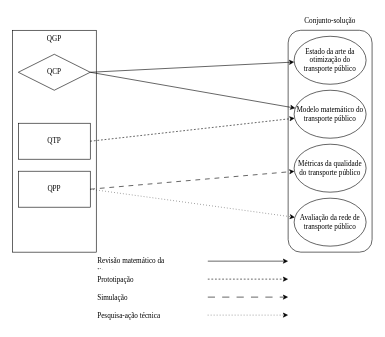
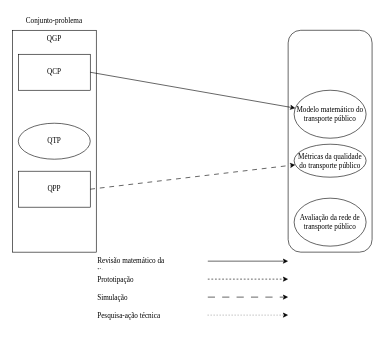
  <mxCell id="0" />
  <mxCell id="1" parent="0" />
  <mxCell id="2" value="" style="rounded=1;whiteSpace=wrap;html=1;fillColor=none;" vertex="1" parent="1"><mxGeometry x="480" y="50" width="140" height="370" as="geometry" /></mxCell>
- <mxCell id="3" value="&lt;font face=&quot;Times New Roman&quot;&gt;Estado da arte da otimização do transporte público&lt;/font&gt;" style="ellipse;whiteSpace=wrap;html=1;fillColor=none;" vertex="1" parent="1"><mxGeometry x="490" y="60" width="120" height="80" as="geometry" /></mxCell>
  <mxCell id="4" value="&lt;font face=&quot;Times New Roman&quot;&gt;Modelo matemático do transporte público&lt;/font&gt;" style="ellipse;whiteSpace=wrap;html=1;fillColor=none;" vertex="1" parent="1"><mxGeometry x="490" y="150" width="120" height="80" as="geometry" /></mxCell>
- <mxCell id="5" value="&lt;font face=&quot;Times New Roman&quot;&gt;Métricas da qualidade do transporte público&lt;/font&gt;" style="ellipse;whiteSpace=wrap;html=1;fillColor=none;" vertex="1" parent="1"><mxGeometry x="490" y="240" width="120" height="80" as="geometry" /></mxCell>
+ <mxCell id="5" value="&lt;font face=&quot;Times New Roman&quot;&gt;Métricas da qualidade do transporte público&lt;/font&gt;" style="ellipse;whiteSpace=wrap;html=1;fillColor=none;" vertex="1" parent="1"><mxGeometry x="490" y="240" width="120" height="55" as="geometry" /></mxCell>
  <mxCell id="6" value="&lt;font face=&quot;Times New Roman&quot;&gt;Avaliação da rede de transporte público&lt;/font&gt;" style="ellipse;whiteSpace=wrap;html=1;fillColor=none;" vertex="1" parent="1"><mxGeometry x="490" y="330" width="120" height="80" as="geometry" /></mxCell>
  <mxCell id="7" value="" style="rounded=0;whiteSpace=wrap;html=1;fillColor=none;" vertex="1" parent="1"><mxGeometry x="20" y="50" width="140" height="370" as="geometry" /></mxCell>
- <mxCell id="8" value="&lt;font face=&quot;Times New Roman&quot;&gt;Conjunto-solução&lt;/font&gt;" style="text;html=1;align=center;verticalAlign=middle;whiteSpace=wrap;rounded=0;" vertex="1" parent="1"><mxGeometry x="480" y="20" width="140" height="30" as="geometry" /></mxCell>
- <mxCell id="10" style="rounded=0;orthogonalLoop=1;jettySize=auto;html=1;exitX=1;exitY=0.5;exitDx=0;exitDy=0;" edge="1" parent="1" source="12" target="3"><mxGeometry relative="1" as="geometry" /></mxCell>
+ <mxCell id="9" value="&lt;font face=&quot;Times New Roman&quot;&gt;Conjunto-problema&lt;/font&gt;" style="text;html=1;align=center;verticalAlign=middle;whiteSpace=wrap;rounded=0;" vertex="1" parent="1"><mxGeometry x="20" y="20" width="140" height="30" as="geometry" /></mxCell>
  <mxCell id="11" style="rounded=0;orthogonalLoop=1;jettySize=auto;html=1;exitX=1;exitY=0.5;exitDx=0;exitDy=0;" edge="1" parent="1" source="12" target="4"><mxGeometry relative="1" as="geometry" /></mxCell>
- <mxCell id="12" value="&lt;font face=&quot;Times New Roman&quot;&gt;QCP&lt;/font&gt;" style="rhombus;whiteSpace=wrap;html=1;fillColor=none;" vertex="1" parent="1"><mxGeometry x="30" y="90" width="120" height="60" as="geometry" /></mxCell>
- <mxCell id="13" style="rounded=0;orthogonalLoop=1;jettySize=auto;html=1;exitX=1;exitY=0.5;exitDx=0;exitDy=0;dashed=1;" edge="1" parent="1" source="14" target="4"><mxGeometry relative="1" as="geometry" /></mxCell>
- <mxCell id="14" value="&lt;font face=&quot;Times New Roman&quot;&gt;QTP&lt;/font&gt;" style="rounded=0;whiteSpace=wrap;html=1;fillColor=none;" vertex="1" parent="1"><mxGeometry x="30" y="205" width="120" height="60" as="geometry" /></mxCell>
+ <mxCell id="12" value="&lt;font face=&quot;Times New Roman&quot;&gt;QCP&lt;/font&gt;" style="rounded=0;whiteSpace=wrap;html=1;fillColor=none;" vertex="1" parent="1"><mxGeometry x="30" y="90" width="120" height="60" as="geometry" /></mxCell>
+ <mxCell id="14" value="&lt;font face=&quot;Times New Roman&quot;&gt;QTP&lt;/font&gt;" style="ellipse;whiteSpace=wrap;html=1;fillColor=none;" vertex="1" parent="1"><mxGeometry x="30" y="205" width="120" height="60" as="geometry" /></mxCell>
  <mxCell id="15" style="rounded=0;orthogonalLoop=1;jettySize=auto;html=1;exitX=1;exitY=0.5;exitDx=0;exitDy=0;dashed=1;dashPattern=8 8;" edge="1" parent="1" source="17" target="5"><mxGeometry relative="1" as="geometry" /></mxCell>
- <mxCell id="16" style="rounded=0;orthogonalLoop=1;jettySize=auto;html=1;exitX=1;exitY=0.5;exitDx=0;exitDy=0;dashed=1;dashPattern=1 4;" edge="1" parent="1" source="17" target="6"><mxGeometry relative="1" as="geometry" /></mxCell>
  <mxCell id="17" value="&lt;font face=&quot;Times New Roman&quot;&gt;QPP&lt;/font&gt;" style="rounded=0;whiteSpace=wrap;html=1;fillColor=none;" vertex="1" parent="1"><mxGeometry x="30" y="285" width="120" height="60" as="geometry" /></mxCell>
  <mxCell id="18" value="&lt;font face=&quot;Times New Roman&quot;&gt;QGP&lt;/font&gt;" style="text;html=1;align=center;verticalAlign=middle;whiteSpace=wrap;rounded=0;" vertex="1" parent="1"><mxGeometry x="60" y="50" width="60" height="30" as="geometry" /></mxCell>
  <mxCell id="19" value="" style="shape=table;startSize=0;container=1;collapsible=0;childLayout=tableLayout;fontSize=12;fillColor=none;strokeColor=none;fontColor=none;noLabel=1;fontFamily=Times New Roman;spacing=0;" vertex="1" parent="1"><mxGeometry x="160" y="420" width="320" height="120" as="geometry" /></mxCell>
  <mxCell id="20" value="" style="shape=tableRow;horizontal=0;startSize=0;swimlaneHead=0;swimlaneBody=0;strokeColor=inherit;top=0;left=0;bottom=0;right=0;collapsible=0;dropTarget=0;fillColor=none;points=[[0,0.5],[1,0.5]];portConstraint=eastwest;fontSize=16;" vertex="1" parent="19"><mxGeometry width="320" height="30" as="geometry" /></mxCell>
  <mxCell id="21" value="&lt;font style=&quot;font-size: 12px;&quot; face=&quot;Times New Roman&quot;&gt;Revisão matemático da literatura&lt;/font&gt;" style="shape=partialRectangle;html=1;whiteSpace=wrap;connectable=0;strokeColor=inherit;overflow=hidden;fillColor=none;top=0;left=0;bottom=0;right=0;pointerEvents=1;fontSize=16;align=left;" vertex="1" parent="20"><mxGeometry width="160" height="30" as="geometry"><mxRectangle width="160" height="30" as="alternateBounds" /></mxGeometry></mxCell>
  <mxCell id="22" value="" style="shape=partialRectangle;html=1;whiteSpace=wrap;connectable=0;strokeColor=inherit;overflow=hidden;fillColor=none;top=0;left=0;bottom=0;right=0;pointerEvents=1;fontSize=16;" vertex="1" parent="20"><mxGeometry x="160" width="160" height="30" as="geometry"><mxRectangle width="160" height="30" as="alternateBounds" /></mxGeometry></mxCell>
  <mxCell id="23" value="" style="shape=tableRow;horizontal=0;startSize=0;swimlaneHead=0;swimlaneBody=0;strokeColor=inherit;top=0;left=0;bottom=0;right=0;collapsible=0;dropTarget=0;fillColor=none;points=[[0,0.5],[1,0.5]];portConstraint=eastwest;fontSize=16;" vertex="1" parent="19"><mxGeometry y="30" width="320" height="30" as="geometry" /></mxCell>
  <mxCell id="24" value="&lt;font style=&quot;font-size: 12px;&quot; face=&quot;Times New Roman&quot;&gt;Prototipação&lt;/font&gt;" style="shape=partialRectangle;html=1;whiteSpace=wrap;connectable=0;strokeColor=inherit;overflow=hidden;fillColor=none;top=0;left=0;bottom=0;right=0;pointerEvents=1;fontSize=16;align=left;" vertex="1" parent="23"><mxGeometry width="160" height="30" as="geometry"><mxRectangle width="160" height="30" as="alternateBounds" /></mxGeometry></mxCell>
  <mxCell id="25" value="" style="shape=partialRectangle;html=1;whiteSpace=wrap;connectable=0;strokeColor=inherit;overflow=hidden;fillColor=none;top=0;left=0;bottom=0;right=0;pointerEvents=1;fontSize=16;" vertex="1" parent="23"><mxGeometry x="160" width="160" height="30" as="geometry"><mxRectangle width="160" height="30" as="alternateBounds" /></mxGeometry></mxCell>
  <mxCell id="26" value="" style="shape=tableRow;horizontal=0;startSize=0;swimlaneHead=0;swimlaneBody=0;strokeColor=inherit;top=0;left=0;bottom=0;right=0;collapsible=0;dropTarget=0;fillColor=none;points=[[0,0.5],[1,0.5]];portConstraint=eastwest;fontSize=16;" vertex="1" parent="19"><mxGeometry y="60" width="320" height="30" as="geometry" /></mxCell>
  <mxCell id="27" value="&lt;font style=&quot;font-size: 12px;&quot; face=&quot;Times New Roman&quot;&gt;Simulação&lt;/font&gt;" style="shape=partialRectangle;html=1;whiteSpace=wrap;connectable=0;strokeColor=inherit;overflow=hidden;fillColor=none;top=0;left=0;bottom=0;right=0;pointerEvents=1;fontSize=16;align=left;" vertex="1" parent="26"><mxGeometry width="160" height="30" as="geometry"><mxRectangle width="160" height="30" as="alternateBounds" /></mxGeometry></mxCell>
  <mxCell id="28" value="" style="shape=partialRectangle;html=1;whiteSpace=wrap;connectable=0;strokeColor=inherit;overflow=hidden;fillColor=none;top=0;left=0;bottom=0;right=0;pointerEvents=1;fontSize=16;" vertex="1" parent="26"><mxGeometry x="160" width="160" height="30" as="geometry"><mxRectangle width="160" height="30" as="alternateBounds" /></mxGeometry></mxCell>
  <mxCell id="29" style="shape=tableRow;horizontal=0;startSize=0;swimlaneHead=0;swimlaneBody=0;strokeColor=inherit;top=0;left=0;bottom=0;right=0;collapsible=0;dropTarget=0;fillColor=none;points=[[0,0.5],[1,0.5]];portConstraint=eastwest;fontSize=16;" vertex="1" parent="19"><mxGeometry y="90" width="320" height="30" as="geometry" /></mxCell>
  <mxCell id="30" value="&lt;font style=&quot;font-size: 12px;&quot; face=&quot;Times New Roman&quot;&gt;Pesquisa-ação técnica&lt;/font&gt;" style="shape=partialRectangle;html=1;whiteSpace=wrap;connectable=0;strokeColor=inherit;overflow=hidden;fillColor=none;top=0;left=0;bottom=0;right=0;pointerEvents=1;fontSize=16;align=left;" vertex="1" parent="29"><mxGeometry width="160" height="30" as="geometry"><mxRectangle width="160" height="30" as="alternateBounds" /></mxGeometry></mxCell>
  <mxCell id="31" style="shape=partialRectangle;html=1;whiteSpace=wrap;connectable=0;strokeColor=inherit;overflow=hidden;fillColor=none;top=0;left=0;bottom=0;right=0;pointerEvents=1;fontSize=16;" vertex="1" parent="29"><mxGeometry x="160" width="160" height="30" as="geometry"><mxRectangle width="160" height="30" as="alternateBounds" /></mxGeometry></mxCell>
  <mxCell id="32" value="" style="endArrow=classic;html=1;rounded=0;" edge="1" parent="1"><mxGeometry width="50" height="50" relative="1" as="geometry"><mxPoint x="346" y="435" as="sourcePoint" /><mxPoint x="480" y="435" as="targetPoint" /></mxGeometry></mxCell>
  <mxCell id="33" style="rounded=0;orthogonalLoop=1;jettySize=auto;html=1;dashed=1;" edge="1" parent="1"><mxGeometry relative="1" as="geometry"><mxPoint x="346" y="465" as="sourcePoint" /><mxPoint x="480" y="465" as="targetPoint" /></mxGeometry></mxCell>
  <mxCell id="34" style="rounded=0;orthogonalLoop=1;jettySize=auto;html=1;dashed=1;dashPattern=12 12;" edge="1" parent="1"><mxGeometry relative="1" as="geometry"><mxPoint x="346" y="495" as="sourcePoint" /><mxPoint x="480" y="495" as="targetPoint" /></mxGeometry></mxCell>
  <mxCell id="35" style="rounded=0;orthogonalLoop=1;jettySize=auto;html=1;dashed=1;dashPattern=1 4;" edge="1" parent="1"><mxGeometry relative="1" as="geometry"><mxPoint x="346" y="525" as="sourcePoint" /><mxPoint x="480" y="525" as="targetPoint" /></mxGeometry></mxCell>
